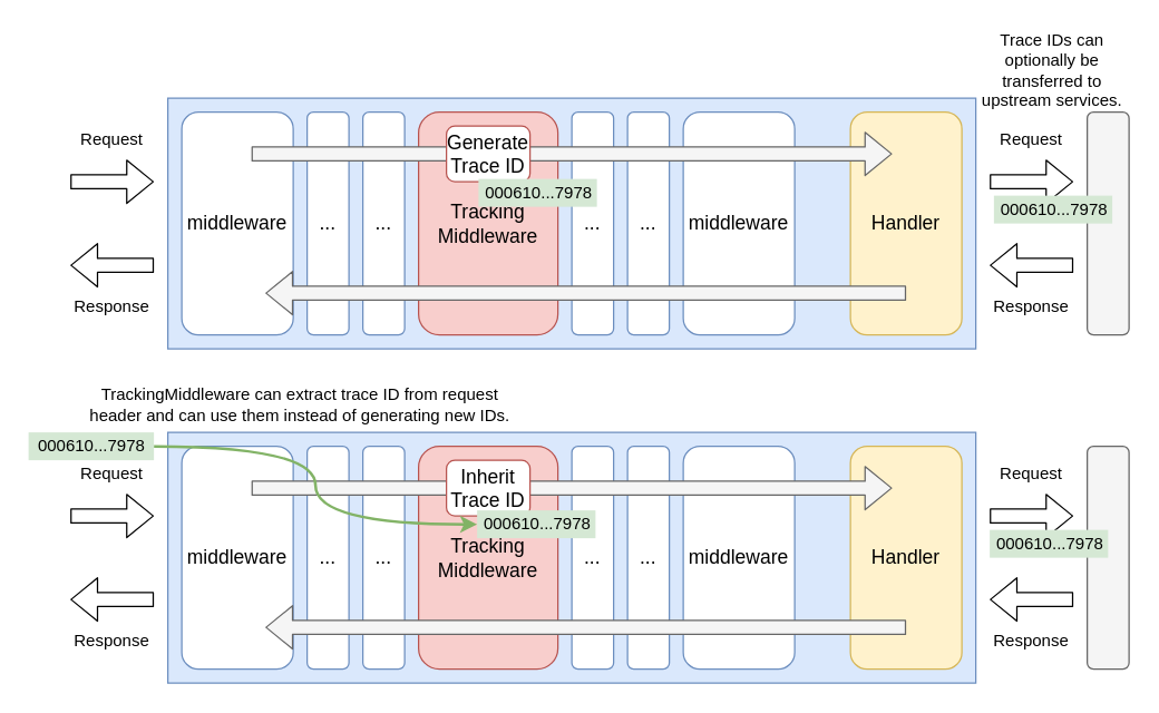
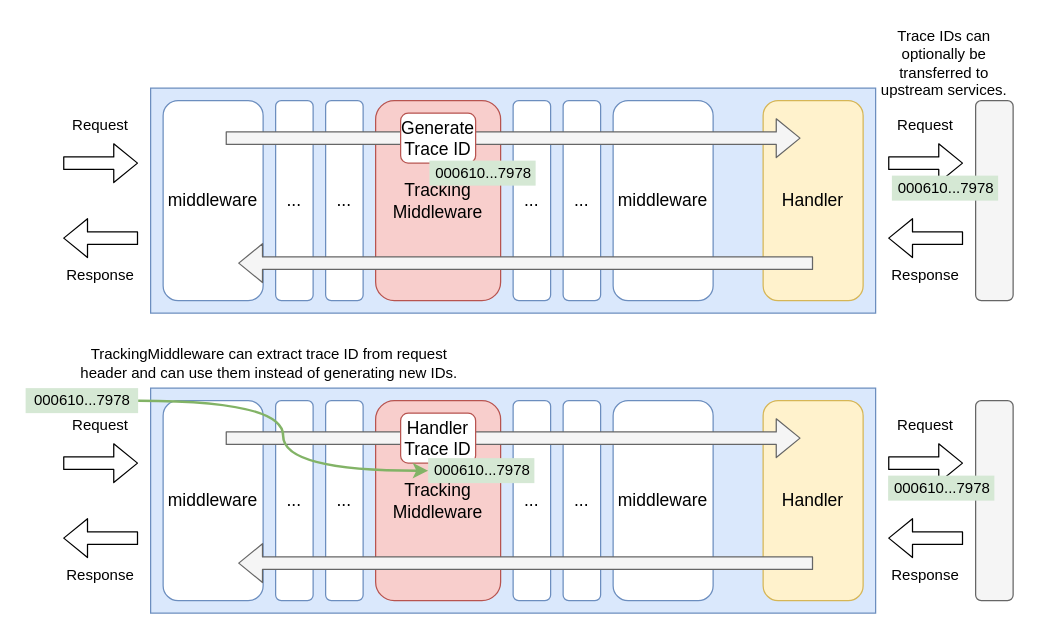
  <mxCell id="0" />
  <mxCell id="1" parent="0" />
  <mxCell id="2" value="" style="rounded=0;whiteSpace=wrap;html=1;fillColor=#dae8fc;strokeColor=#6c8ebf;shadow=0;" parent="1" vertex="1"><mxGeometry x="120" y="70" width="580" height="180" as="geometry" /></mxCell>
  <mxCell id="3" value="Tracking&lt;br&gt;Middleware" style="rounded=1;whiteSpace=wrap;html=1;fontSize=14;strokeColor=#b85450;fillColor=#f8cecc;" parent="1" vertex="1"><mxGeometry x="300" y="80" width="100" height="160" as="geometry" /></mxCell>
  <mxCell id="4" value="Handler&lt;br&gt;" style="rounded=1;whiteSpace=wrap;html=1;fontSize=14;strokeColor=#d6b656;fillColor=#fff2cc;" parent="1" vertex="1"><mxGeometry x="610" y="80" width="80" height="160" as="geometry" /></mxCell>
  <mxCell id="5" value="middleware" style="rounded=1;whiteSpace=wrap;html=1;fontSize=14;strokeColor=#6c8ebf;fillColor=default;" parent="1" vertex="1"><mxGeometry x="130" y="80" width="80" height="160" as="geometry" /></mxCell>
  <mxCell id="6" value="..." style="rounded=1;whiteSpace=wrap;html=1;fontSize=14;strokeColor=#6c8ebf;fillColor=default;" parent="1" vertex="1"><mxGeometry x="220" y="80" width="30" height="160" as="geometry" /></mxCell>
  <mxCell id="7" value="..." style="rounded=1;whiteSpace=wrap;html=1;fontSize=14;strokeColor=#6c8ebf;fillColor=default;" parent="1" vertex="1"><mxGeometry x="260" y="80" width="30" height="160" as="geometry" /></mxCell>
  <mxCell id="8" value="middleware" style="rounded=1;whiteSpace=wrap;html=1;fontSize=14;strokeColor=#6c8ebf;fillColor=default;" parent="1" vertex="1"><mxGeometry x="490" y="80" width="80" height="160" as="geometry" /></mxCell>
  <mxCell id="9" value="..." style="rounded=1;whiteSpace=wrap;html=1;fontSize=14;strokeColor=#6c8ebf;fillColor=default;" parent="1" vertex="1"><mxGeometry x="450" y="80" width="30" height="160" as="geometry" /></mxCell>
  <mxCell id="10" value="..." style="rounded=1;whiteSpace=wrap;html=1;fontSize=14;strokeColor=#6c8ebf;fillColor=default;" parent="1" vertex="1"><mxGeometry x="410" y="80" width="30" height="160" as="geometry" /></mxCell>
  <mxCell id="11" value="" style="shape=flexArrow;endArrow=classic;html=1;" parent="1" edge="1"><mxGeometry width="50" height="50" relative="1" as="geometry"><mxPoint x="50" y="130" as="sourcePoint" /><mxPoint x="110" y="130" as="targetPoint" /></mxGeometry></mxCell>
  <mxCell id="12" value="Request" style="text;html=1;strokeColor=none;fillColor=none;align=center;verticalAlign=middle;whiteSpace=wrap;rounded=0;" parent="1" vertex="1"><mxGeometry x="50" y="90" width="60" height="20" as="geometry" /></mxCell>
  <mxCell id="13" value="" style="shape=flexArrow;endArrow=classic;html=1;" parent="1" edge="1"><mxGeometry width="50" height="50" relative="1" as="geometry"><mxPoint x="110" y="190" as="sourcePoint" /><mxPoint x="50" y="190" as="targetPoint" /></mxGeometry></mxCell>
  <mxCell id="14" value="Response" style="text;html=1;strokeColor=none;fillColor=none;align=center;verticalAlign=middle;whiteSpace=wrap;rounded=0;" parent="1" vertex="1"><mxGeometry x="50" y="210" width="60" height="20" as="geometry" /></mxCell>
  <mxCell id="15" value="" style="shape=flexArrow;endArrow=classic;html=1;fillColor=#f5f5f5;strokeColor=#666666;" parent="1" edge="1"><mxGeometry width="50" height="50" relative="1" as="geometry"><mxPoint x="180" y="110" as="sourcePoint" /><mxPoint x="640" y="110" as="targetPoint" /></mxGeometry></mxCell>
  <mxCell id="16" value="" style="shape=flexArrow;endArrow=classic;html=1;fillColor=#f5f5f5;strokeColor=#666666;" parent="1" edge="1"><mxGeometry width="50" height="50" relative="1" as="geometry"><mxPoint x="650" y="210" as="sourcePoint" /><mxPoint x="190" y="210" as="targetPoint" /></mxGeometry></mxCell>
  <mxCell id="17" value="Generate&lt;br&gt;Trace ID" style="rounded=1;whiteSpace=wrap;html=1;fontSize=14;strokeColor=#b85450;fillColor=default;" parent="1" vertex="1"><mxGeometry x="320" y="90" width="60" height="40" as="geometry" /></mxCell>
  <mxCell id="18" value="" style="edgeStyle=none;html=1;" parent="1" edge="1"><mxGeometry relative="1" as="geometry"><mxPoint x="312" y="290" as="targetPoint" /></mxGeometry></mxCell>
  <mxCell id="19" value="000610...7978" style="text;strokeColor=none;fillColor=#d5e8d4;align=center;verticalAlign=middle;rounded=0;fontStyle=0;html=1;" parent="1" vertex="1"><mxGeometry x="343" y="128" width="85" height="20" as="geometry" /></mxCell>
  <mxCell id="20" value="" style="rounded=0;whiteSpace=wrap;html=1;fillColor=#dae8fc;strokeColor=#6c8ebf;shadow=0;" parent="1" vertex="1"><mxGeometry x="120" y="310" width="580" height="180" as="geometry" /></mxCell>
  <mxCell id="21" value="Tracking&lt;br&gt;Middleware" style="rounded=1;whiteSpace=wrap;html=1;fontSize=14;strokeColor=#b85450;fillColor=#f8cecc;" parent="1" vertex="1"><mxGeometry x="300" y="320" width="100" height="160" as="geometry" /></mxCell>
  <mxCell id="22" value="Handler&lt;br&gt;" style="rounded=1;whiteSpace=wrap;html=1;fontSize=14;strokeColor=#d6b656;fillColor=#fff2cc;" parent="1" vertex="1"><mxGeometry x="610" y="320" width="80" height="160" as="geometry" /></mxCell>
  <mxCell id="23" value="middleware" style="rounded=1;whiteSpace=wrap;html=1;fontSize=14;strokeColor=#6c8ebf;fillColor=default;" parent="1" vertex="1"><mxGeometry x="130" y="320" width="80" height="160" as="geometry" /></mxCell>
  <mxCell id="24" value="..." style="rounded=1;whiteSpace=wrap;html=1;fontSize=14;strokeColor=#6c8ebf;fillColor=default;" parent="1" vertex="1"><mxGeometry x="220" y="320" width="30" height="160" as="geometry" /></mxCell>
  <mxCell id="25" value="..." style="rounded=1;whiteSpace=wrap;html=1;fontSize=14;strokeColor=#6c8ebf;fillColor=default;" parent="1" vertex="1"><mxGeometry x="260" y="320" width="30" height="160" as="geometry" /></mxCell>
  <mxCell id="26" value="middleware" style="rounded=1;whiteSpace=wrap;html=1;fontSize=14;strokeColor=#6c8ebf;fillColor=default;" parent="1" vertex="1"><mxGeometry x="490" y="320" width="80" height="160" as="geometry" /></mxCell>
  <mxCell id="27" value="..." style="rounded=1;whiteSpace=wrap;html=1;fontSize=14;strokeColor=#6c8ebf;fillColor=default;" parent="1" vertex="1"><mxGeometry x="450" y="320" width="30" height="160" as="geometry" /></mxCell>
  <mxCell id="28" value="..." style="rounded=1;whiteSpace=wrap;html=1;fontSize=14;strokeColor=#6c8ebf;fillColor=default;" parent="1" vertex="1"><mxGeometry x="410" y="320" width="30" height="160" as="geometry" /></mxCell>
  <mxCell id="29" value="" style="shape=flexArrow;endArrow=classic;html=1;" parent="1" edge="1"><mxGeometry width="50" height="50" relative="1" as="geometry"><mxPoint x="50" y="370" as="sourcePoint" /><mxPoint x="110" y="370" as="targetPoint" /></mxGeometry></mxCell>
  <mxCell id="30" value="Request" style="text;html=1;strokeColor=none;fillColor=none;align=center;verticalAlign=middle;whiteSpace=wrap;rounded=0;" parent="1" vertex="1"><mxGeometry x="50" y="330" width="60" height="20" as="geometry" /></mxCell>
  <mxCell id="31" value="" style="shape=flexArrow;endArrow=classic;html=1;" parent="1" edge="1"><mxGeometry width="50" height="50" relative="1" as="geometry"><mxPoint x="110" y="430" as="sourcePoint" /><mxPoint x="50" y="430" as="targetPoint" /></mxGeometry></mxCell>
  <mxCell id="32" value="Response" style="text;html=1;strokeColor=none;fillColor=none;align=center;verticalAlign=middle;whiteSpace=wrap;rounded=0;" parent="1" vertex="1"><mxGeometry x="50" y="450" width="60" height="20" as="geometry" /></mxCell>
  <mxCell id="33" value="" style="shape=flexArrow;endArrow=classic;html=1;fillColor=#f5f5f5;strokeColor=#666666;" parent="1" edge="1"><mxGeometry width="50" height="50" relative="1" as="geometry"><mxPoint x="180" y="350" as="sourcePoint" /><mxPoint x="640" y="350" as="targetPoint" /></mxGeometry></mxCell>
  <mxCell id="34" value="" style="shape=flexArrow;endArrow=classic;html=1;fillColor=#f5f5f5;strokeColor=#666666;" parent="1" edge="1"><mxGeometry width="50" height="50" relative="1" as="geometry"><mxPoint x="650" y="450" as="sourcePoint" /><mxPoint x="190" y="450" as="targetPoint" /></mxGeometry></mxCell>
- <mxCell id="35" value="Inherit &lt;br&gt;Trace ID" style="rounded=1;whiteSpace=wrap;html=1;fontSize=14;strokeColor=#b85450;fillColor=default;" parent="1" vertex="1"><mxGeometry x="320" y="330" width="60" height="40" as="geometry" /></mxCell>
+ <mxCell id="35" value="Handler &lt;br&gt;Trace ID" style="rounded=1;whiteSpace=wrap;html=1;fontSize=14;strokeColor=#b85450;fillColor=default;" parent="1" vertex="1"><mxGeometry x="320" y="330" width="60" height="40" as="geometry" /></mxCell>
  <mxCell id="36" value="000610...7978" style="text;strokeColor=none;fillColor=#d5e8d4;align=center;verticalAlign=middle;rounded=0;fontStyle=0;html=1;" parent="1" vertex="1"><mxGeometry x="342" y="366" width="85" height="20" as="geometry" /></mxCell>
  <mxCell id="37" style="edgeStyle=orthogonalEdgeStyle;curved=1;html=1;exitX=1;exitY=0.5;exitDx=0;exitDy=0;entryX=0;entryY=0.5;entryDx=0;entryDy=0;fontColor=default;fillColor=#d5e8d4;strokeColor=#82b366;strokeWidth=2;" parent="1" source="38" target="36" edge="1"><mxGeometry relative="1" as="geometry" /></mxCell>
  <mxCell id="38" value="000610...7978" style="text;strokeColor=none;fillColor=#d5e8d4;align=center;verticalAlign=middle;rounded=0;fontStyle=0;html=1;" parent="1" vertex="1"><mxGeometry x="20" y="310" width="90" height="20" as="geometry" /></mxCell>
  <mxCell id="39" value="TrackingMiddleware can extract trace ID from request header and can use them instead of generating new IDs." style="text;html=1;strokeColor=none;fillColor=none;align=center;verticalAlign=middle;whiteSpace=wrap;rounded=0;fontColor=default;" parent="1" vertex="1"><mxGeometry x="60" y="270" width="310" height="40" as="geometry" /></mxCell>
  <mxCell id="40" value="" style="shape=flexArrow;endArrow=classic;html=1;" parent="1" edge="1"><mxGeometry width="50" height="50" relative="1" as="geometry"><mxPoint x="710" y="130" as="sourcePoint" /><mxPoint x="770" y="130" as="targetPoint" /></mxGeometry></mxCell>
  <mxCell id="41" value="Request" style="text;html=1;strokeColor=none;fillColor=none;align=center;verticalAlign=middle;whiteSpace=wrap;rounded=0;" parent="1" vertex="1"><mxGeometry x="710" y="90" width="60" height="20" as="geometry" /></mxCell>
  <mxCell id="42" value="" style="shape=flexArrow;endArrow=classic;html=1;" parent="1" edge="1"><mxGeometry width="50" height="50" relative="1" as="geometry"><mxPoint x="770" y="190" as="sourcePoint" /><mxPoint x="710" y="190" as="targetPoint" /></mxGeometry></mxCell>
  <mxCell id="43" value="Response" style="text;html=1;strokeColor=none;fillColor=none;align=center;verticalAlign=middle;whiteSpace=wrap;rounded=0;" parent="1" vertex="1"><mxGeometry x="710" y="210" width="60" height="20" as="geometry" /></mxCell>
  <mxCell id="44" value="" style="shape=flexArrow;endArrow=classic;html=1;" parent="1" edge="1"><mxGeometry width="50" height="50" relative="1" as="geometry"><mxPoint x="710" y="370" as="sourcePoint" /><mxPoint x="770" y="370" as="targetPoint" /></mxGeometry></mxCell>
  <mxCell id="45" value="Request" style="text;html=1;strokeColor=none;fillColor=none;align=center;verticalAlign=middle;whiteSpace=wrap;rounded=0;" parent="1" vertex="1"><mxGeometry x="710" y="330" width="60" height="20" as="geometry" /></mxCell>
  <mxCell id="46" value="" style="shape=flexArrow;endArrow=classic;html=1;" parent="1" edge="1"><mxGeometry width="50" height="50" relative="1" as="geometry"><mxPoint x="770" y="430" as="sourcePoint" /><mxPoint x="710" y="430" as="targetPoint" /></mxGeometry></mxCell>
  <mxCell id="47" value="Response" style="text;html=1;strokeColor=none;fillColor=none;align=center;verticalAlign=middle;whiteSpace=wrap;rounded=0;" parent="1" vertex="1"><mxGeometry x="710" y="450" width="60" height="20" as="geometry" /></mxCell>
  <mxCell id="48" value="" style="rounded=1;whiteSpace=wrap;html=1;fontSize=14;strokeColor=#666666;fillColor=#f5f5f5;fontColor=#333333;" parent="1" vertex="1"><mxGeometry x="780" y="80" width="30" height="160" as="geometry" /></mxCell>
  <mxCell id="49" value="" style="rounded=1;whiteSpace=wrap;html=1;fontSize=14;strokeColor=#666666;fillColor=#f5f5f5;fontColor=#333333;" parent="1" vertex="1"><mxGeometry x="780" y="320" width="30" height="160" as="geometry" /></mxCell>
  <mxCell id="50" value="000610...7978" style="text;strokeColor=none;fillColor=#d5e8d4;align=center;verticalAlign=middle;rounded=0;fontStyle=0;html=1;" parent="1" vertex="1"><mxGeometry x="713" y="140" width="85" height="20" as="geometry" /></mxCell>
  <mxCell id="51" value="000610...7978" style="text;strokeColor=none;fillColor=#d5e8d4;align=center;verticalAlign=middle;rounded=0;fontStyle=0;html=1;" parent="1" vertex="1"><mxGeometry x="710" y="380" width="85" height="20" as="geometry" /></mxCell>
  <mxCell id="52" value="Trace IDs can optionally be transferred to upstream services." style="text;html=1;strokeColor=none;fillColor=none;align=center;verticalAlign=middle;whiteSpace=wrap;rounded=0;fontColor=default;" parent="1" vertex="1"><mxGeometry x="700" y="20" width="110" height="60" as="geometry" /></mxCell>
